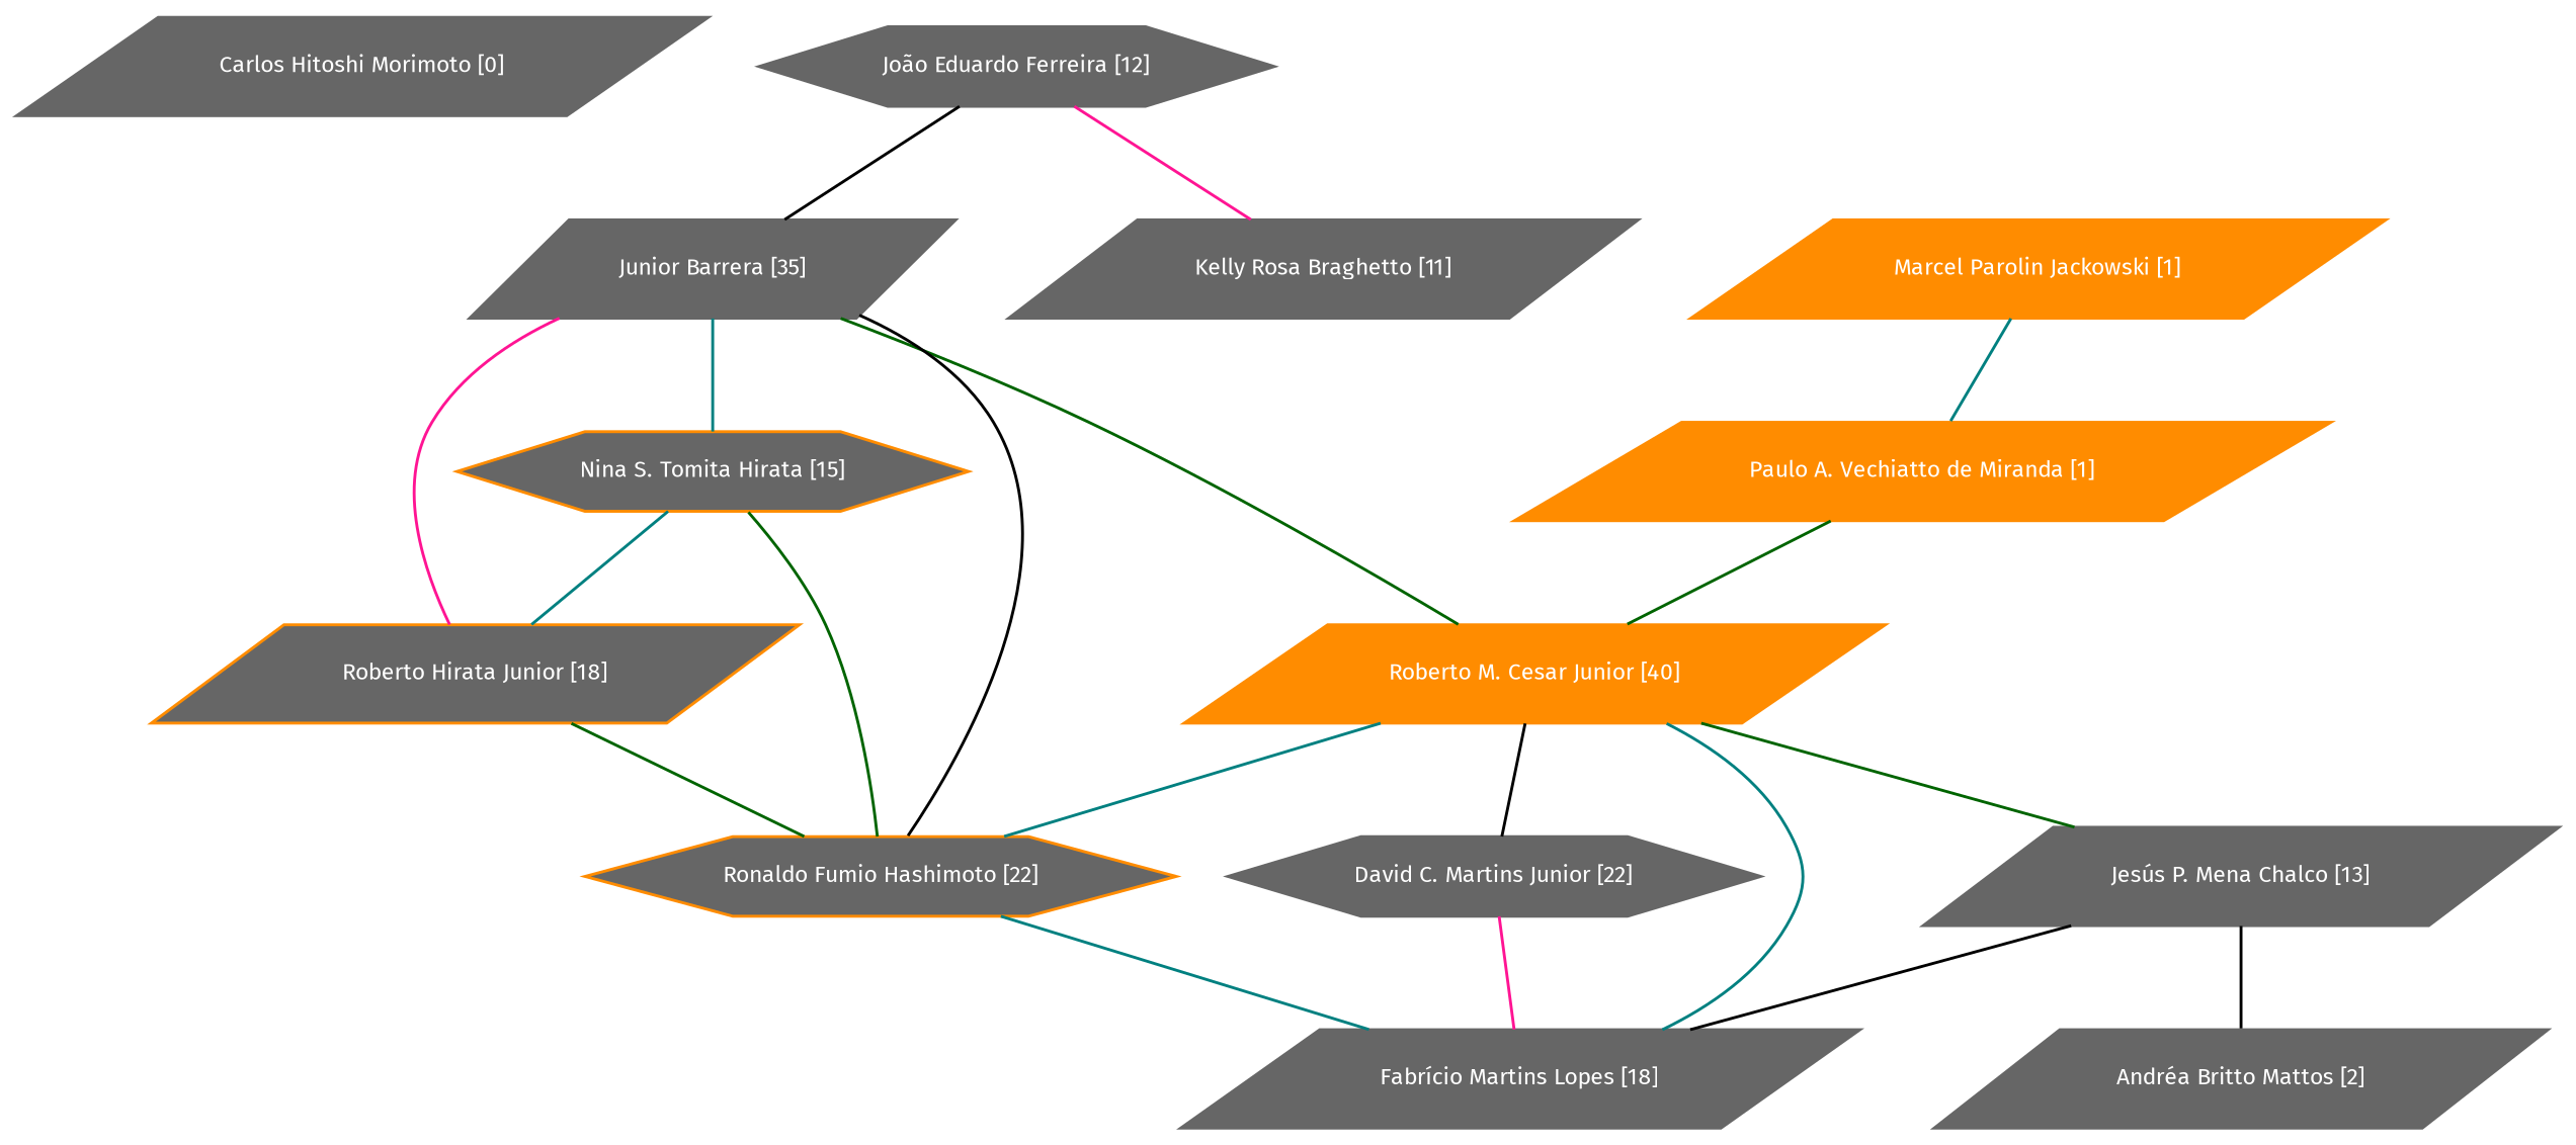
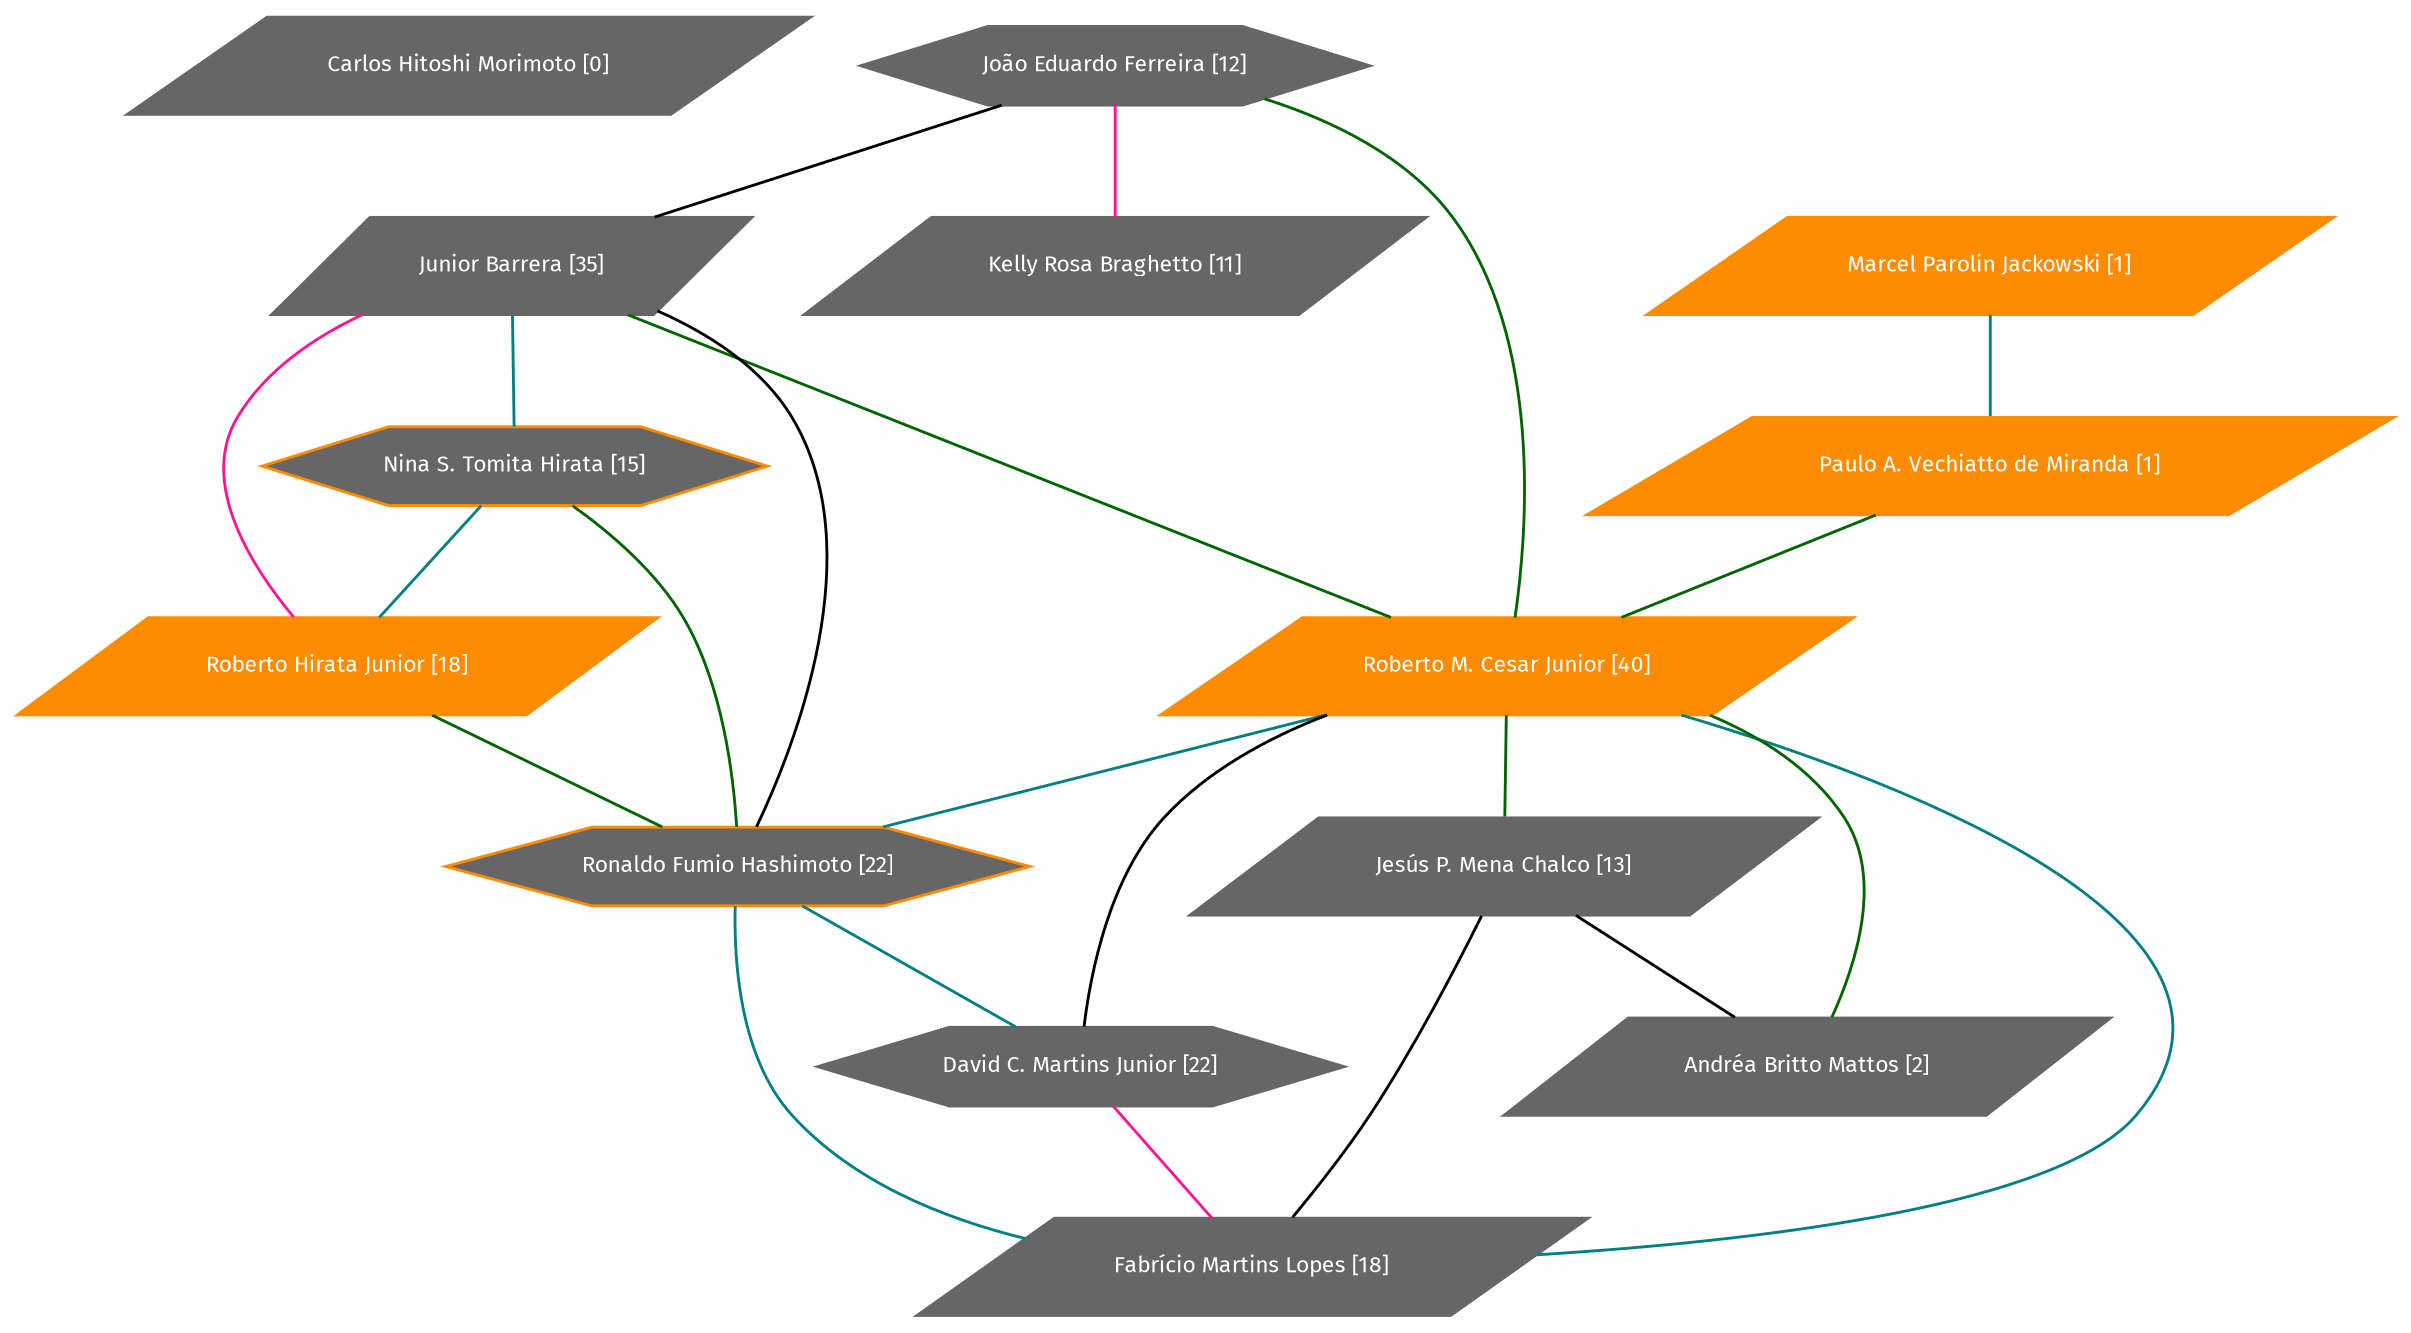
  strict graph {
    fontname="Fira Sans"
    node [color=gray40 fontcolor="#FFFFFF" fontname="Fira Sans" fontsize=8 shape=parallelogram style=filled]
    edge [color=darkgreen fontname="Fira Sans"]
    n1 [height=0.23611 label="Carlos Hitoshi Morimoto [0]" width=1.5139]
    n2 [height=0.23611 label="João Eduardo Ferreira [12]" shape=hexagon width=1.4583]
    n3 [height=0.23611 label="Junior Barrera [35]" width=1.1111]
    n4 [height=0.23611 label="Kelly Rosa Braghetto [11]" width=1.4167]
    n5 [color=darkorange height=0.23611 label="Roberto M. Cesar Junior [40]" width=1.5556]
    n6 [color=darkorange fillcolor=gray40 height=0.23611 label="Nina S. Tomita Hirata [15]" shape=hexagon width=1.4722]
-   n7 [color=darkorange height=0.23611 label="Roberto Hirata Junior [18]" width=1.4306 fillcolor=gray40]
+   n7 [color=darkorange height=0.23611 label="Roberto Hirata Junior [18]" width=1.4306]
    n8 [color=darkorange fillcolor=gray40 height=0.23611 label="Ronaldo Fumio Hashimoto [22]" shape=hexagon width=1.6389]
    n9 [height=0.23611 label="David C. Martins Junior [22]" shape=hexagon width=1.5278]
    n10 [height=0.23611 label="Jesús P. Mena Chalco [13]" width=1.4306]
    n11 [height=0.23611 label="Fabrício Martins Lopes [18]" width=1.5]
    n12 [height=0.23611 label="Andréa Britto Mattos [2]" width=1.3611]
    n13 [color=darkorange height=0.23611 label="Marcel Parolin Jackowski [1]" width=1.5694]
    n14 [color=darkorange height=0.23611 label="Paulo A. Vechiatto de Miranda [1]" width=1.8056]
    n2 -- n3 [color=black]
    n2 -- n4 [color=deeppink]
+   n2 -- n5
    n3 -- n5
    n3 -- n6 [color=teal]
    n3 -- n7 [color=deeppink]
    n3 -- n8 [color=black]
    n5 -- n8 [color=teal]
    n5 -- n9 [color=black]
    n5 -- n10
    n5 -- n11 [color=teal]
+   n5 -- n12
    n6 -- n7 [color=teal]
    n6 -- n8
    n7 -- n8
+   n8 -- n9 [color=teal]
    n8 -- n11 [color=teal]
    n9 -- n11 [color=deeppink]
    n10 -- n11 [color=black]
    n10 -- n12 [color=black]
    n13 -- n14 [color=teal]
    n14 -- n5
  }
